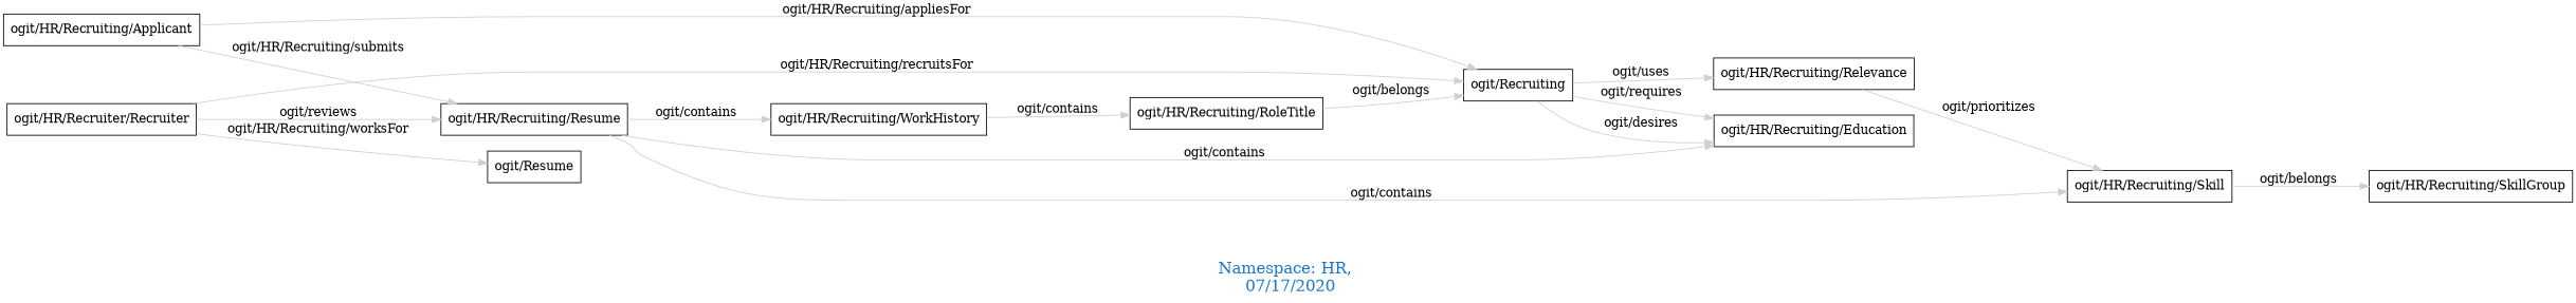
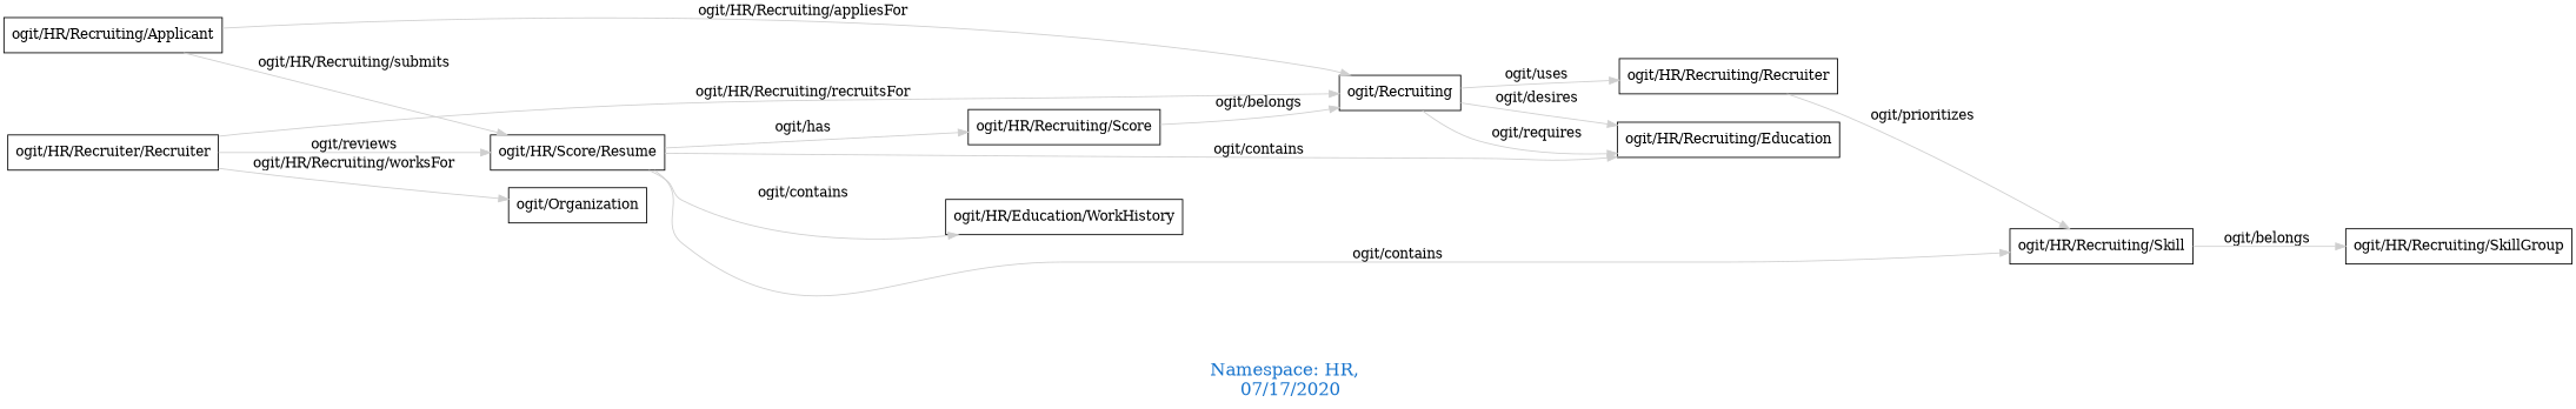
  digraph {
    fontcolor=dodgerblue3
    fontsize=18
    label="\n\n\nNamespace: HR, \n 07/17/2020"
    rankdir=LR
    node [shape=polygon]
    edge [color=gray81]
    "ogit/HR/Recruiting/Applicant"
-   "ogit/HR/Recruiting/Resume"
+   "ogit/HR/Recruiting/Resume" [label="ogit/HR/Score/Resume"]
    n3 [label="ogit/Recruiting"]
    "ogit/HR/Recruiting/Skill"
    "ogit/HR/Recruiting/Education"
-   "ogit/HR/Recruiting/WorkHistory"
-   "ogit/HR/Recruiting/Relevance"
+   "ogit/HR/Recruiting/WorkHistory" [label="ogit/HR/Education/WorkHistory"]
+   "ogit/HR/Recruiting/Score"
+   "ogit/HR/Recruiting/Relevance" [label="ogit/HR/Recruiting/Recruiter"]
    "ogit/HR/Recruiting/SkillGroup"
-   "ogit/HR/Recruiting/RoleTitle"
    n11 [label="ogit/HR/Recruiter/Recruiter"]
-   "ogit/Organization" [label="ogit/Resume"]
+   "ogit/Organization"
    "ogit/HR/Recruiting/Applicant" -> "ogit/HR/Recruiting/Resume" [label="   ogit/HR/Recruiting/submits    "]
    "ogit/HR/Recruiting/Applicant" -> n3 [label="   ogit/HR/Recruiting/appliesFor    "]
    "ogit/HR/Recruiting/Resume" -> "ogit/HR/Recruiting/Skill" [label="   ogit/contains    "]
    "ogit/HR/Recruiting/Resume" -> "ogit/HR/Recruiting/Education" [label="   ogit/contains    "]
    "ogit/HR/Recruiting/Resume" -> "ogit/HR/Recruiting/WorkHistory" [label="   ogit/contains    "]
+   "ogit/HR/Recruiting/Resume" -> "ogit/HR/Recruiting/Score" [label="   ogit/has    "]
    n3 -> "ogit/HR/Recruiting/Education" [label="   ogit/desires    "]
    n3 -> "ogit/HR/Recruiting/Education" [label="   ogit/requires    "]
    n3 -> "ogit/HR/Recruiting/Relevance" [label="   ogit/uses    "]
    "ogit/HR/Recruiting/Skill" -> "ogit/HR/Recruiting/SkillGroup" [label="   ogit/belongs    "]
-   "ogit/HR/Recruiting/WorkHistory" -> "ogit/HR/Recruiting/RoleTitle" [label="   ogit/contains    "]
+   "ogit/HR/Recruiting/Score" -> n3 [label="   ogit/belongs    "]
    "ogit/HR/Recruiting/Relevance" -> "ogit/HR/Recruiting/Skill" [label="   ogit/prioritizes    "]
-   "ogit/HR/Recruiting/RoleTitle" -> n3 [label="   ogit/belongs    "]
    n11 -> "ogit/HR/Recruiting/Resume" [label="   ogit/reviews    "]
    n11 -> n3 [label="   ogit/HR/Recruiting/recruitsFor    "]
    n11 -> "ogit/Organization" [label="   ogit/HR/Recruiting/worksFor    "]
  }
